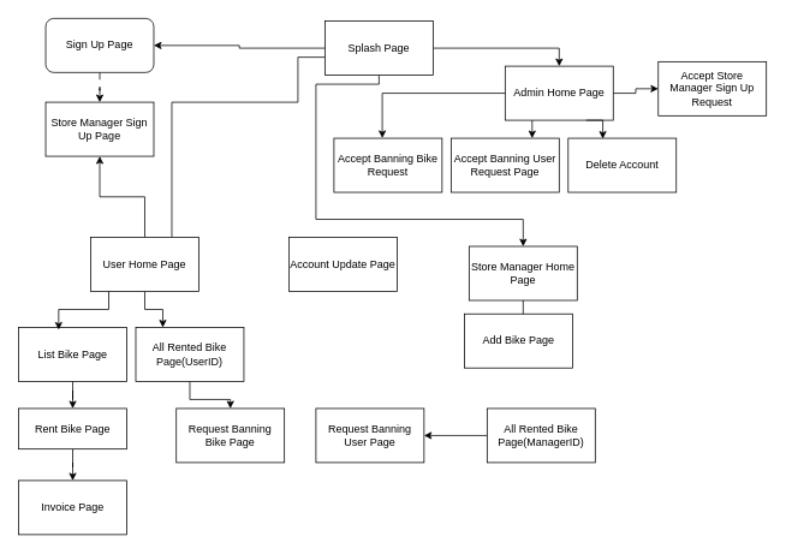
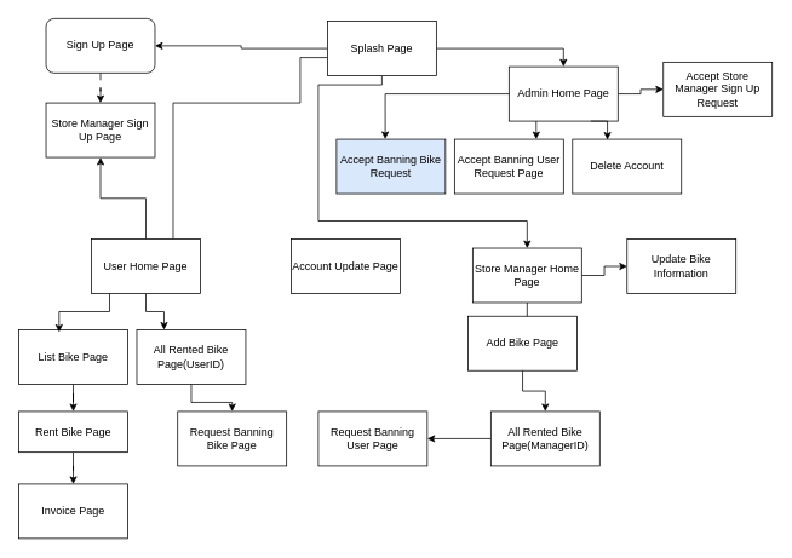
  <mxCell id="0" />
  <mxCell id="1" parent="0" />
  <mxCell id="2" style="edgeStyle=orthogonalEdgeStyle;rounded=0;orthogonalLoop=1;jettySize=auto;html=1;entryX=1;entryY=0.5;entryDx=0;entryDy=0;" edge="1" parent="1" source="6" target="8"><mxGeometry relative="1" as="geometry" /></mxCell>
  <mxCell id="3" style="edgeStyle=orthogonalEdgeStyle;rounded=0;orthogonalLoop=1;jettySize=auto;html=1;entryX=0.5;entryY=0;entryDx=0;entryDy=0;" edge="1" parent="1" source="6" target="18"><mxGeometry relative="1" as="geometry" /></mxCell>
  <mxCell id="4" style="edgeStyle=orthogonalEdgeStyle;rounded=0;orthogonalLoop=1;jettySize=auto;html=1;endArrow=none;" edge="1" parent="1" source="6" target="12"><mxGeometry relative="1" as="geometry"><Array as="points"><mxPoint x="330" y="63" /><mxPoint x="330" y="113" /><mxPoint x="190" y="113" /></Array></mxGeometry></mxCell>
  <mxCell id="5" style="edgeStyle=orthogonalEdgeStyle;rounded=0;orthogonalLoop=1;jettySize=auto;html=1;entryX=0.5;entryY=0;entryDx=0;entryDy=0;" edge="1" parent="1" source="6" target="15"><mxGeometry relative="1" as="geometry"><Array as="points"><mxPoint x="420" y="93" /><mxPoint x="350" y="93" /><mxPoint x="350" y="243" /><mxPoint x="580" y="243" /></Array></mxGeometry></mxCell>
  <mxCell id="6" value="Splash Page" style="rounded=0;whiteSpace=wrap;html=1;" vertex="1" parent="1"><mxGeometry x="360" width="120" height="60" as="geometry" y="23" /></mxCell>
  <mxCell id="7" style="edgeStyle=orthogonalEdgeStyle;rounded=0;orthogonalLoop=1;jettySize=auto;html=1;dashed=1;dashPattern=8 8;" edge="1" parent="1" source="8" target="9"><mxGeometry relative="1" as="geometry" /></mxCell>
  <mxCell id="8" value="Sign Up Page" style="whiteSpace=wrap;html=1;rounded=1;" vertex="1" parent="1"><mxGeometry x="50" y="20" width="120" height="60" as="geometry" /></mxCell>
  <mxCell id="9" value="Store Manager Sign Up Page" style="rounded=0;whiteSpace=wrap;html=1;" vertex="1" parent="1"><mxGeometry x="50" y="113" width="120" height="60" as="geometry" /></mxCell>
  <mxCell id="10" style="edgeStyle=orthogonalEdgeStyle;rounded=0;orthogonalLoop=1;jettySize=auto;html=1;" edge="1" parent="1" source="12" target="9"><mxGeometry relative="1" as="geometry" /></mxCell>
  <mxCell id="11" style="edgeStyle=orthogonalEdgeStyle;rounded=0;orthogonalLoop=1;jettySize=auto;html=1;exitX=0.5;exitY=1;exitDx=0;exitDy=0;entryX=0.25;entryY=0;entryDx=0;entryDy=0;" edge="1" parent="1" source="12" target="22"><mxGeometry relative="1" as="geometry" /></mxCell>
  <mxCell id="12" value="User Home Page" style="rounded=0;whiteSpace=wrap;html=1;" vertex="1" parent="1"><mxGeometry x="100" y="263" width="120" height="60" as="geometry" /></mxCell>
  <mxCell id="13" style="edgeStyle=orthogonalEdgeStyle;rounded=0;orthogonalLoop=1;jettySize=auto;html=1;exitX=0.5;exitY=1;exitDx=0;exitDy=0;" edge="1" parent="1" source="15" target="31"><mxGeometry relative="1" as="geometry" /></mxCell>
+ <mxCell id="14" style="edgeStyle=orthogonalEdgeStyle;rounded=0;orthogonalLoop=1;jettySize=auto;html=1;exitX=1;exitY=0.5;exitDx=0;exitDy=0;entryX=0;entryY=0.5;entryDx=0;entryDy=0;" edge="1" parent="1" source="15" target="32"><mxGeometry relative="1" as="geometry" /></mxCell>
  <mxCell id="15" value="Store Manager Home Page&lt;br&gt;" style="rounded=0;whiteSpace=wrap;html=1;" vertex="1" parent="1"><mxGeometry x="520" y="273" width="120" height="60" as="geometry" /></mxCell>
  <mxCell id="16" style="edgeStyle=orthogonalEdgeStyle;rounded=0;orthogonalLoop=1;jettySize=auto;html=1;exitX=1;exitY=0.5;exitDx=0;exitDy=0;entryX=0;entryY=0.5;entryDx=0;entryDy=0;" edge="1" parent="1" source="18" target="37"><mxGeometry relative="1" as="geometry" /></mxCell>
  <mxCell id="17" style="edgeStyle=orthogonalEdgeStyle;rounded=0;orthogonalLoop=1;jettySize=auto;html=1;exitX=0.25;exitY=1;exitDx=0;exitDy=0;entryX=0.75;entryY=0;entryDx=0;entryDy=0;" edge="1" parent="1" source="18" target="35"><mxGeometry relative="1" as="geometry" /></mxCell>
  <mxCell id="18" value="Admin Home Page&lt;br&gt;" style="rounded=0;whiteSpace=wrap;html=1;" vertex="1" parent="1"><mxGeometry x="560" y="73" width="120" height="60" as="geometry" /></mxCell>
  <mxCell id="19" style="edgeStyle=orthogonalEdgeStyle;rounded=0;orthogonalLoop=1;jettySize=auto;html=1;" edge="1" parent="1" source="20" target="25"><mxGeometry relative="1" as="geometry" /></mxCell>
  <mxCell id="20" value="List Bike Page" style="rounded=0;whiteSpace=wrap;html=1;" vertex="1" parent="1"><mxGeometry y="363" width="120" height="60" as="geometry" x="20" /></mxCell>
  <mxCell id="21" style="edgeStyle=orthogonalEdgeStyle;rounded=0;orthogonalLoop=1;jettySize=auto;html=1;exitX=0.5;exitY=1;exitDx=0;exitDy=0;" edge="1" parent="1" source="22" target="23"><mxGeometry relative="1" as="geometry" /></mxCell>
  <mxCell id="22" value="All Rented Bike Page(UserID)" style="rounded=0;whiteSpace=wrap;html=1;" vertex="1" parent="1"><mxGeometry x="150" y="363" width="120" height="60" as="geometry" /></mxCell>
  <mxCell id="23" value="Request Banning Bike Page&lt;br&gt;" style="rounded=0;whiteSpace=wrap;html=1;" vertex="1" parent="1"><mxGeometry x="195" y="453" width="120" height="60" as="geometry" /></mxCell>
  <mxCell id="24" style="edgeStyle=orthogonalEdgeStyle;rounded=0;orthogonalLoop=1;jettySize=auto;html=1;exitX=0.5;exitY=1;exitDx=0;exitDy=0;" edge="1" parent="1" source="25" target="26"><mxGeometry relative="1" as="geometry" /></mxCell>
  <mxCell id="25" value="Rent Bike Page&lt;br&gt;" style="rounded=0;whiteSpace=wrap;html=1;" vertex="1" parent="1"><mxGeometry x="20" y="453" width="120" height="45" as="geometry" /></mxCell>
  <mxCell id="26" value="Invoice Page" style="rounded=0;whiteSpace=wrap;html=1;" vertex="1" parent="1"><mxGeometry y="533" width="120" height="60" as="geometry" x="20" /></mxCell>
  <mxCell id="27" value="" style="edgeStyle=orthogonalEdgeStyle;rounded=0;orthogonalLoop=1;jettySize=auto;html=1;" edge="1" parent="1" source="28" target="29"><mxGeometry relative="1" as="geometry" /></mxCell>
  <mxCell id="28" value="All Rented Bike Page(ManagerID)" style="rounded=0;whiteSpace=wrap;html=1;" vertex="1" parent="1"><mxGeometry x="540" y="453" width="120" height="60" as="geometry" /></mxCell>
  <mxCell id="29" value="Request Banning User Page" style="rounded=0;whiteSpace=wrap;html=1;" vertex="1" parent="1"><mxGeometry x="350" y="453" width="120" height="60" as="geometry" /></mxCell>
+ <mxCell id="30" style="edgeStyle=orthogonalEdgeStyle;rounded=0;orthogonalLoop=1;jettySize=auto;html=1;" edge="1" parent="1" source="31" target="28"><mxGeometry relative="1" as="geometry" /></mxCell>
  <mxCell id="31" value="Add Bike Page" style="rounded=0;whiteSpace=wrap;html=1;" vertex="1" parent="1"><mxGeometry x="515" y="348" width="120" height="60" as="geometry" /></mxCell>
+ <mxCell id="32" value="Update Bike Information" style="rounded=0;whiteSpace=wrap;html=1;" vertex="1" parent="1"><mxGeometry x="690" y="263" width="120" height="60" as="geometry" /></mxCell>
  <mxCell id="33" value="Account Update Page" style="rounded=0;whiteSpace=wrap;html=1;" vertex="1" parent="1"><mxGeometry x="320" y="263" width="120" height="60" as="geometry" /></mxCell>
- <mxCell id="34" value="Accept Banning Bike Request" style="rounded=0;whiteSpace=wrap;html=1;" vertex="1" parent="1"><mxGeometry x="370" y="153" width="120" height="60" as="geometry" /></mxCell>
+ <mxCell id="34" value="Accept Banning Bike Request" style="rounded=0;whiteSpace=wrap;html=1;fillColor=#dae8fc;" vertex="1" parent="1"><mxGeometry x="370" y="153" width="120" height="60" as="geometry" /></mxCell>
  <mxCell id="35" value="Accept Banning User Request Page" style="rounded=0;whiteSpace=wrap;html=1;" vertex="1" parent="1"><mxGeometry x="500" y="153" width="120" height="60" as="geometry" /></mxCell>
  <mxCell id="36" value="Delete Account" style="rounded=0;whiteSpace=wrap;html=1;" vertex="1" parent="1"><mxGeometry x="630" y="153" width="120" height="60" as="geometry" /></mxCell>
  <mxCell id="37" value="Accept Store Manager Sign Up Request" style="rounded=0;whiteSpace=wrap;html=1;" vertex="1" parent="1"><mxGeometry x="730" y="68" width="120" height="60" as="geometry" /></mxCell>
  <mxCell id="38" style="edgeStyle=orthogonalEdgeStyle;rounded=0;orthogonalLoop=1;jettySize=auto;html=1;entryX=0.37;entryY=0.043;entryDx=0;entryDy=0;entryPerimeter=0;" edge="1" parent="1" source="12" target="20"><mxGeometry relative="1" as="geometry"><Array as="points"><mxPoint x="120" y="343" /><mxPoint x="64" y="343" /></Array></mxGeometry></mxCell>
  <mxCell id="39" style="edgeStyle=orthogonalEdgeStyle;rounded=0;orthogonalLoop=1;jettySize=auto;html=1;entryX=0.447;entryY=-0.003;entryDx=0;entryDy=0;entryPerimeter=0;" edge="1" parent="1" source="18" target="34"><mxGeometry relative="1" as="geometry" /></mxCell>
  <mxCell id="40" style="edgeStyle=orthogonalEdgeStyle;rounded=0;orthogonalLoop=1;jettySize=auto;html=1;exitX=0.75;exitY=1;exitDx=0;exitDy=0;entryX=0.32;entryY=0.01;entryDx=0;entryDy=0;entryPerimeter=0;" edge="1" parent="1" source="18" target="36"><mxGeometry relative="1" as="geometry" /></mxCell>
